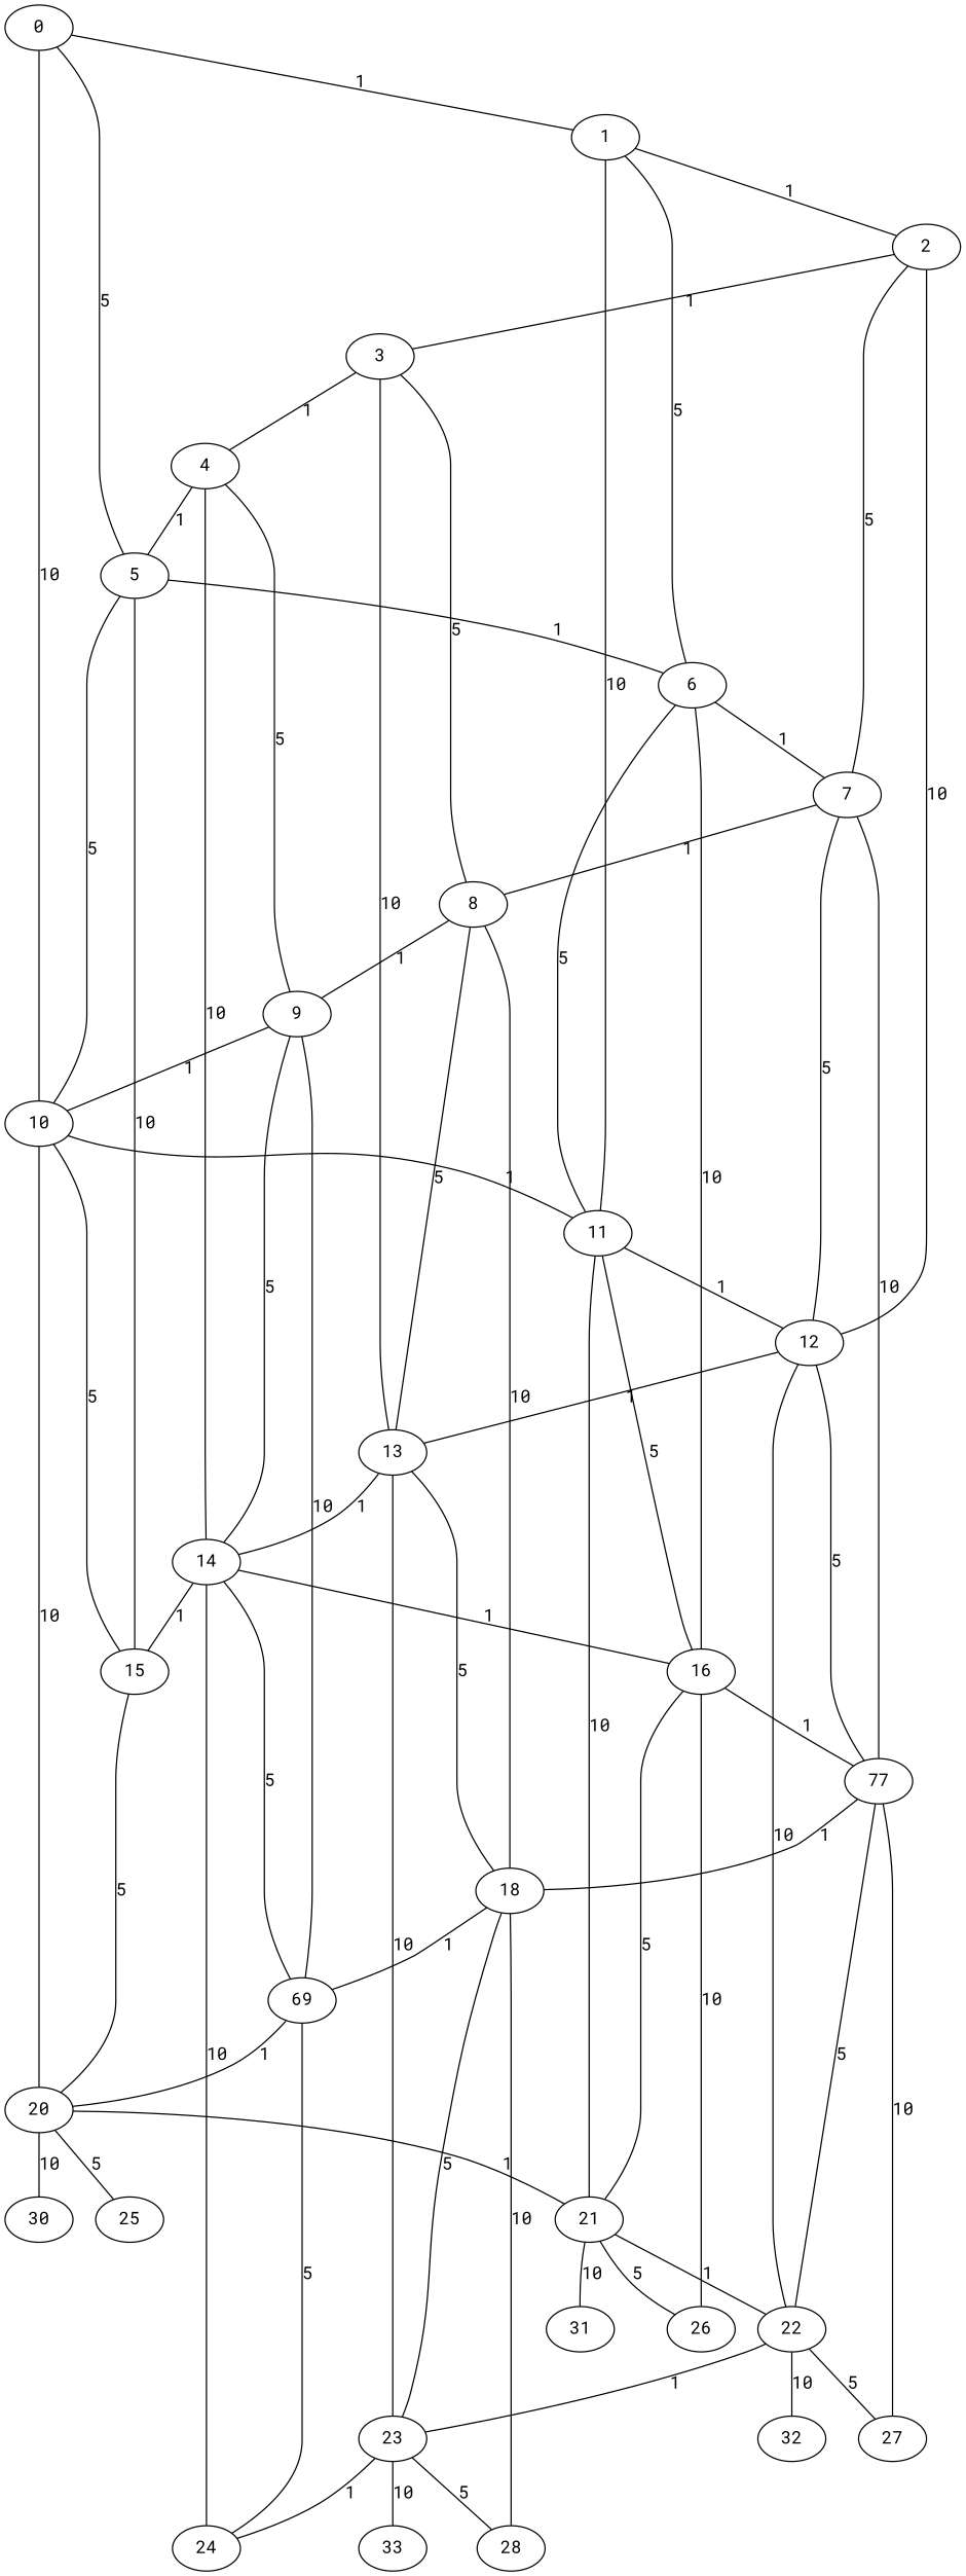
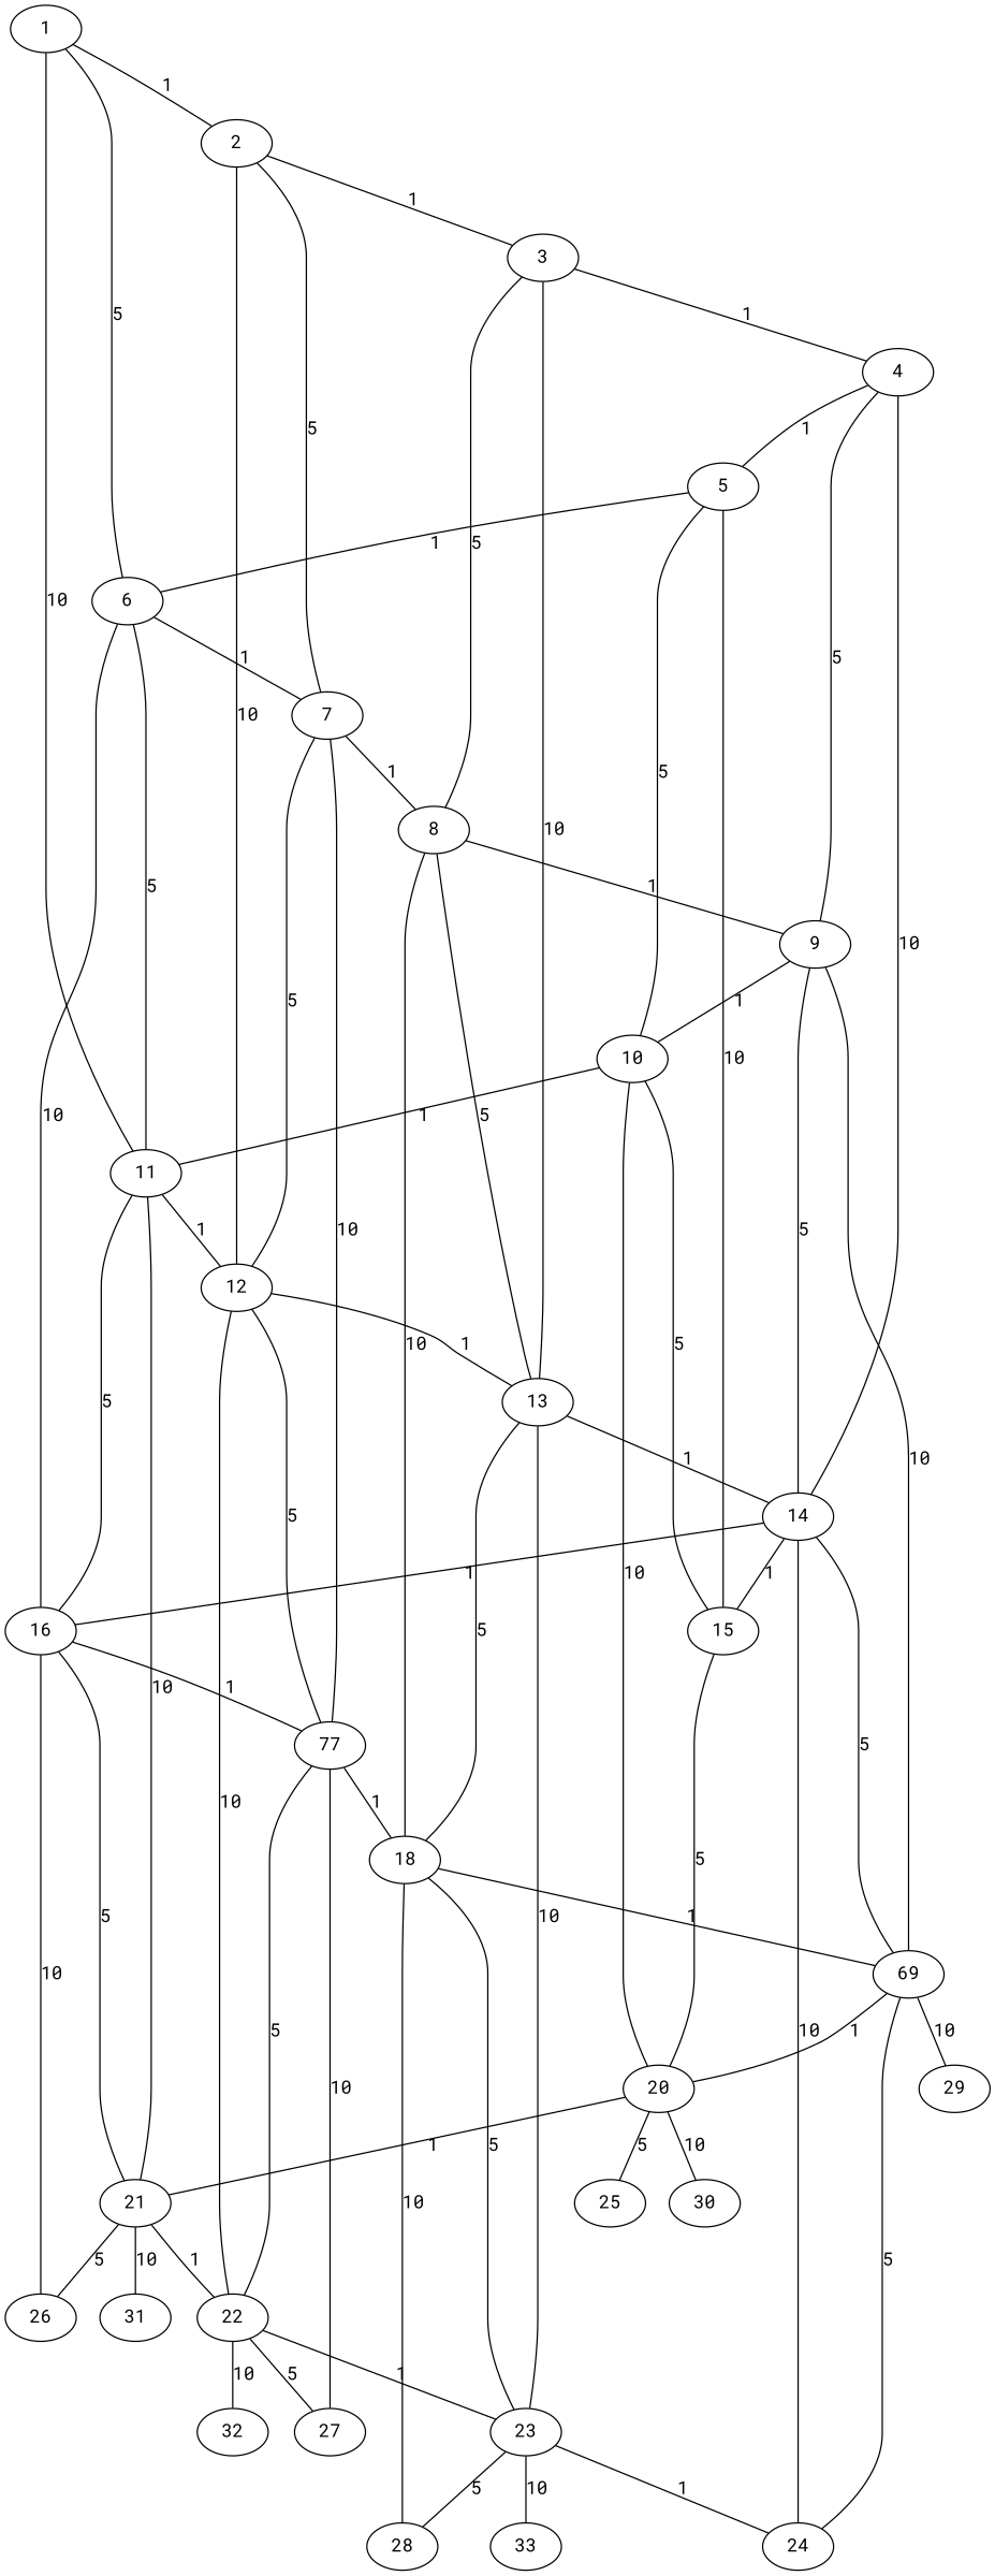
  graph {
    fontname="Roboto Mono"
    node [fontname="Roboto Mono"]
    edge [fontname="Roboto Mono" weight=1]
-   0
    1
    5
    10
    2
    6
    11
    15
    20
    3
    7
    12
    16
    21
    25
    30
    4
    8
    13
    n20 [label=77]
    22
    9
    14
    18
    23
    n26 [label=69]
    24
    26
    27
    28
+   29
    31
    32
    33
-   0 -- 1 [label=1]
-   0 -- 5 [label=5 weight=5]
-   0 -- 10 [label=10 weight=10]
    1 -- 2 [label=1]
    1 -- 6 [label=5 weight=5]
    1 -- 11 [label=10 weight=10]
    5 -- 10 [label=5 weight=5]
    5 -- 6 [label=1]
    5 -- 15 [label=10 weight=10]
    10 -- 11 [label=1]
    10 -- 15 [label=5 weight=5]
    10 -- 20 [label=10 weight=10]
    2 -- 3 [label=1]
    2 -- 7 [label=5 weight=5]
    2 -- 12 [label=10 weight=10]
    6 -- 11 [label=5 weight=5]
    6 -- 7 [label=1]
    6 -- 16 [label=10 weight=10]
    11 -- 12 [label=1]
    11 -- 16 [label=5 weight=5]
    11 -- 21 [label=10 weight=10]
    15 -- 20 [label=5 weight=5]
    20 -- 21 [label=1]
    20 -- 25 [label=5 weight=5]
    20 -- 30 [label=10 weight=10]
    3 -- 4 [label=1]
    3 -- 8 [label=5 weight=5]
    3 -- 13 [label=10 weight=10]
    7 -- 12 [label=5 weight=5]
    7 -- 8 [label=1]
    7 -- n20 [label=10 weight=10]
    12 -- 13 [label=1]
    12 -- n20 [label=5 weight=5]
    12 -- 22 [label=10 weight=10]
    16 -- 21 [label=5 weight=5]
    16 -- n20 [label=1]
    16 -- 26 [label=10 weight=10]
    21 -- 22 [label=1]
    21 -- 26 [label=5 weight=5]
    21 -- 31 [label=10 weight=10]
    4 -- 5 [label=1]
    4 -- 9 [label=5 weight=5]
    4 -- 14 [label=10 weight=10]
    8 -- 13 [label=5 weight=5]
    8 -- 9 [label=1]
    8 -- 18 [label=10 weight=10]
    13 -- 14 [label=1]
    13 -- 18 [label=5 weight=5]
    13 -- 23 [label=10 weight=10]
    n20 -- 22 [label=5 weight=5]
    n20 -- 18 [label=1]
    n20 -- 27 [label=10 weight=10]
    22 -- 23 [label=1]
    22 -- 27 [label=5 weight=5]
    22 -- 32 [label=10 weight=10]
    9 -- 10 [label=1]
    9 -- 14 [label=5 weight=5]
    9 -- n26 [label=10 weight=10]
    14 -- 15 [label=1]
    14 -- 16 [label=1]
    14 -- n26 [label=5 weight=5]
    14 -- 24 [label=10 weight=10]
    18 -- 23 [label=5 weight=5]
    18 -- n26 [label=1]
    18 -- 28 [label=10 weight=10]
    23 -- 24 [label=1]
    23 -- 28 [label=5 weight=5]
    23 -- 33 [label=10 weight=10]
    n26 -- 20 [label=1]
    n26 -- 24 [label=5 weight=5]
+   n26 -- 29 [label=10 weight=10]
  }
